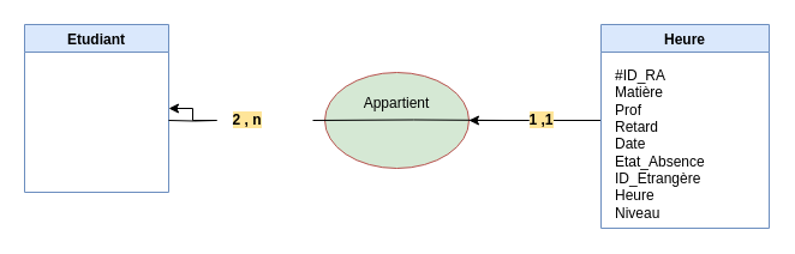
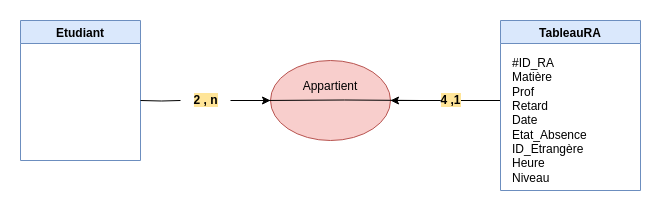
  <mxCell id="0" />
  <mxCell id="1" parent="0" />
- <mxCell id="2" style="edgeStyle=orthogonalEdgeStyle;rounded=0;orthogonalLoop=1;jettySize=auto;html=1;startArrow=none;" edge="1" parent="1" source="10" target="3"><mxGeometry relative="1" as="geometry"><mxPoint x="250" y="160" as="targetPoint" /><mxPoint x="140" y="100" as="sourcePoint" /></mxGeometry></mxCell>
+ <mxCell id="2" style="edgeStyle=orthogonalEdgeStyle;rounded=0;orthogonalLoop=1;jettySize=auto;html=1;entryX=0;entryY=0.5;entryDx=0;entryDy=0;startArrow=none;" edge="1" parent="1" source="10" target="7"><mxGeometry relative="1" as="geometry"><mxPoint x="250" y="160" as="targetPoint" /><mxPoint x="140" y="100" as="sourcePoint" /></mxGeometry></mxCell>
  <mxCell id="3" value="Etudiant" style="swimlane;labelBackgroundColor=none;fontStyle=1;fillColor=#dae8fc;strokeColor=#6c8ebf;fontColor=default;startSize=23;" vertex="1" parent="1"><mxGeometry x="20" y="20" width="120" height="140" as="geometry"><mxRectangle x="40" y="80" width="90" height="30" as="alternateBounds" /></mxGeometry></mxCell>
  <mxCell id="4" style="edgeStyle=orthogonalEdgeStyle;rounded=0;orthogonalLoop=1;jettySize=auto;html=1;entryX=1;entryY=0.5;entryDx=0;entryDy=0;" edge="1" parent="1" target="7"><mxGeometry relative="1" as="geometry"><mxPoint x="369" y="160" as="targetPoint" /><mxPoint x="500" y="100" as="sourcePoint" /><Array as="points"><mxPoint x="440" y="100" /><mxPoint x="440" y="100" /></Array></mxGeometry></mxCell>
- <mxCell id="5" value="Heure" style="swimlane;fillColor=#dae8fc;strokeColor=#6c8ebf;" vertex="1" parent="1"><mxGeometry x="500" y="20" width="140" height="170" as="geometry" /></mxCell>
+ <mxCell id="5" value="TableauRA" style="swimlane;fillColor=#dae8fc;strokeColor=#6c8ebf;" vertex="1" parent="1"><mxGeometry x="500" y="20" width="140" height="170" as="geometry" /></mxCell>
  <mxCell id="6" value="#ID_RA&lt;br&gt;Matière&lt;br&gt;Prof&lt;br&gt;Retard&lt;br&gt;Date&lt;br&gt;Etat_Absence&lt;br&gt;ID_Etrangère&lt;br&gt;Heure&lt;br&gt;Niveau" style="text;html=1;align=left;verticalAlign=middle;resizable=0;points=[];autosize=1;strokeColor=none;fillColor=none;" vertex="1" parent="5"><mxGeometry x="10" y="30" width="100" height="140" as="geometry" /></mxCell>
- <mxCell id="7" value="Appartient&lt;br&gt;&lt;br&gt;&lt;br&gt;" style="ellipse;whiteSpace=wrap;html=1;fillColor=#d5e8d4;strokeColor=#b85450;" vertex="1" parent="1"><mxGeometry x="270" y="60" width="120" height="80" as="geometry" /></mxCell>
+ <mxCell id="7" value="Appartient&lt;br&gt;&lt;br&gt;&lt;br&gt;" style="ellipse;whiteSpace=wrap;html=1;fillColor=#f8cecc;strokeColor=#b85450;" vertex="1" parent="1"><mxGeometry x="270" y="60" width="120" height="80" as="geometry" /></mxCell>
  <mxCell id="8" value="" style="endArrow=none;html=1;rounded=0;" edge="1" parent="1"><mxGeometry width="50" height="50" relative="1" as="geometry"><mxPoint x="260" y="100" as="sourcePoint" /><mxPoint x="420" y="100" as="targetPoint" /><Array as="points"><mxPoint x="344" y="99.5" /></Array></mxGeometry></mxCell>
- <mxCell id="9" value="&lt;font style=&quot;background-color: rgb(255, 229, 153);&quot;&gt;&lt;b&gt;1 ,1&lt;/b&gt;&lt;/font&gt;" style="text;html=1;align=center;verticalAlign=middle;resizable=0;points=[];autosize=1;strokeColor=none;fillColor=none;fontColor=default;" vertex="1" parent="1"><mxGeometry x="430" y="85" width="40" height="30" as="geometry" /></mxCell>
+ <mxCell id="9" value="&lt;font style=&quot;background-color: rgb(255, 229, 153);&quot;&gt;&lt;b&gt;4 ,1&lt;/b&gt;&lt;/font&gt;" style="text;html=1;align=center;verticalAlign=middle;resizable=0;points=[];autosize=1;strokeColor=none;fillColor=none;fontColor=default;" vertex="1" parent="1"><mxGeometry x="430" y="85" width="40" height="30" as="geometry" /></mxCell>
  <mxCell id="10" value="&lt;font style=&quot;background-color: rgb(255, 229, 153);&quot;&gt;&lt;b&gt;2 , n&lt;/b&gt;&lt;/font&gt;" style="text;html=1;align=center;verticalAlign=middle;resizable=0;points=[];autosize=1;strokeColor=none;fillColor=none;fontColor=default;" vertex="1" parent="1"><mxGeometry x="180" y="85" width="50" height="30" as="geometry" /></mxCell>
  <mxCell id="11" value="" style="edgeStyle=orthogonalEdgeStyle;rounded=0;orthogonalLoop=1;jettySize=auto;html=1;entryX=0;entryY=0.5;entryDx=0;entryDy=0;endArrow=none;" edge="1" parent="1" target="10"><mxGeometry relative="1" as="geometry"><mxPoint x="270" y="100" as="targetPoint" /><mxPoint x="140" y="100" as="sourcePoint" /></mxGeometry></mxCell>
